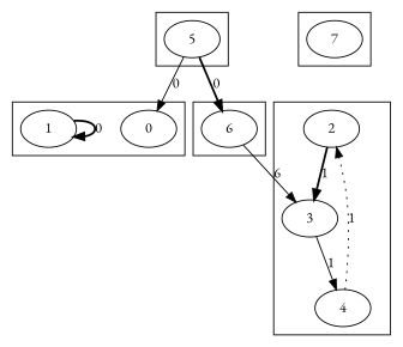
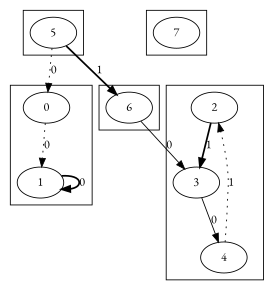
  digraph {
    fontname="EB Garamond"
    node [fontname="EB Garamond"]
    edge [fontname="EB Garamond" style=bold]
    0
    1
    5
    6
    2
    3
    4
    7
    subgraph cluster_1 {
      rank=same
      0
      1
    }
    subgraph cluster_2 {
      rank=same
      5
    }
    subgraph cluster_3 {
      rank=same
      6
    }
    subgraph cluster_4 {
      rank=same
      2
      3
      4
    }
    subgraph cluster_5 {
      rank=same
      7
    }
+   0 -> 1 [label=0 style=dotted]
    1 -> 1 [label=0]
-   5 -> 0 [label=0 style=solid]
-   5 -> 6 [label=0]
-   6 -> 3 [label=6 style=solid]
+   5 -> 0 [label=0 style=dotted]
+   5 -> 6 [label=1]
+   6 -> 3 [label=0 style=solid]
    2 -> 3 [label=1]
-   3 -> 4 [label=1 style=solid]
+   3 -> 4 [label=0 style=solid]
    4 -> 2 [label=1 style=dotted]
  }
